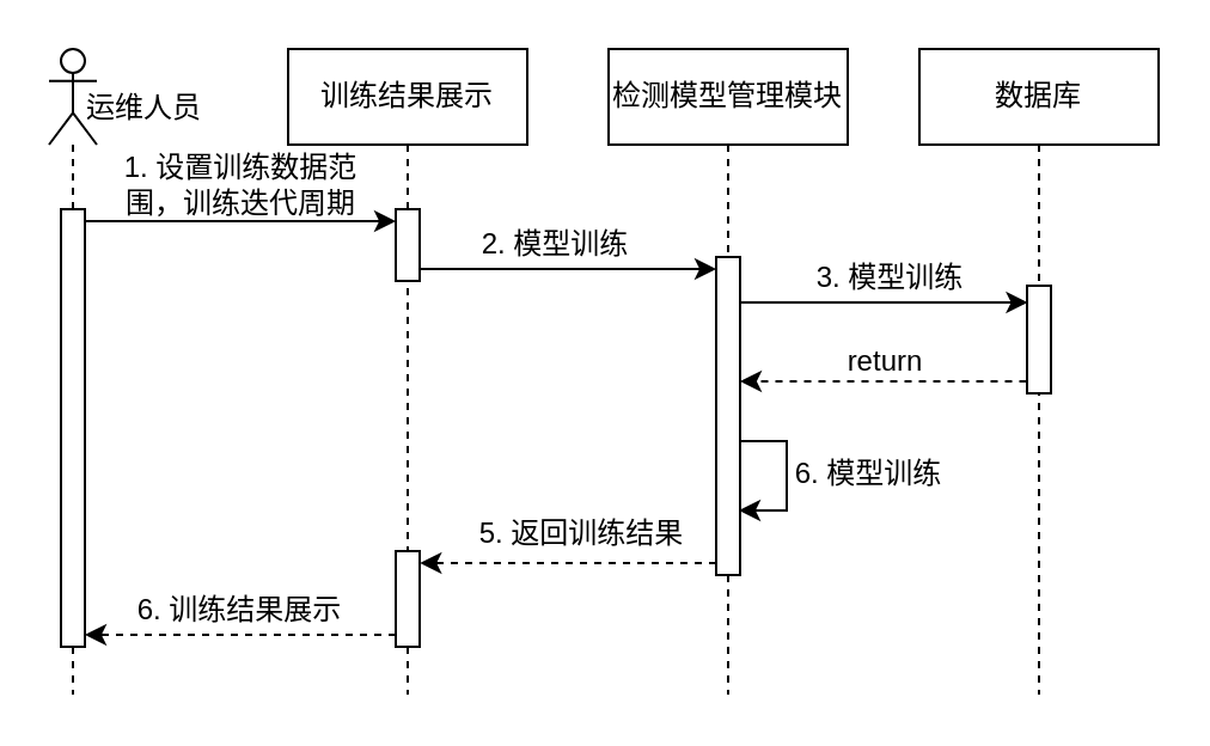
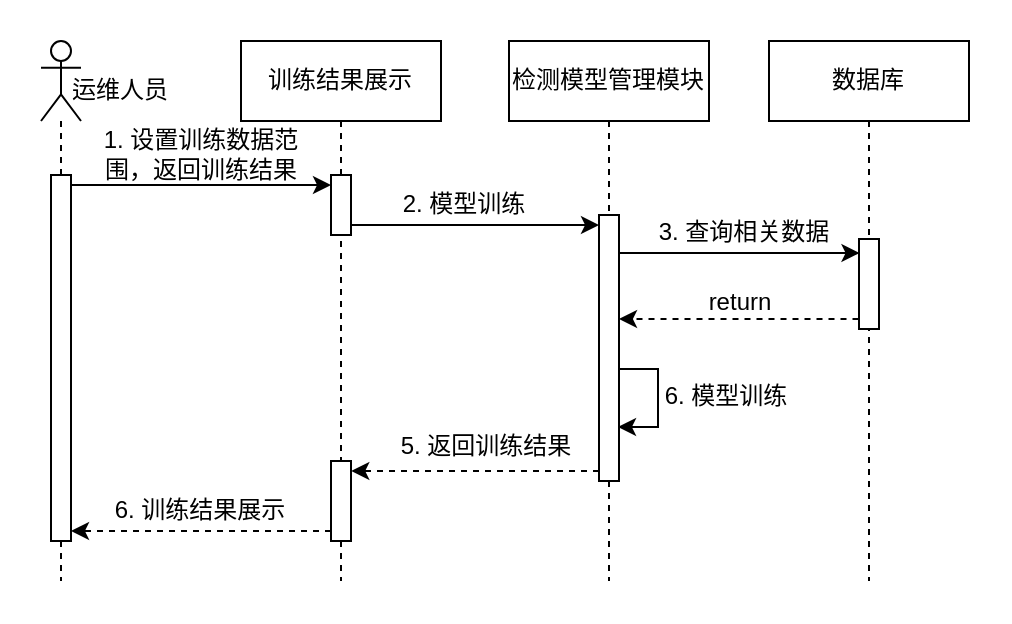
  <mxCell id="0" />
  <mxCell id="1" parent="0" />
  <mxCell id="2" value="训练结果展示" style="shape=umlLifeline;perimeter=lifelinePerimeter;whiteSpace=wrap;html=1;container=1;dropTarget=0;collapsible=0;recursiveResize=0;outlineConnect=0;portConstraint=eastwest;newEdgeStyle={&quot;curved&quot;:0,&quot;rounded&quot;:0};" vertex="1" parent="1"><mxGeometry x="120" y="20" width="100" height="270" as="geometry" /></mxCell>
  <mxCell id="3" value="" style="html=1;points=[[0,0,0,0,5],[0,1,0,0,-5],[1,0,0,0,5],[1,1,0,0,-5]];perimeter=orthogonalPerimeter;outlineConnect=0;targetShapes=umlLifeline;portConstraint=eastwest;newEdgeStyle={&quot;curved&quot;:0,&quot;rounded&quot;:0};" vertex="1" parent="2"><mxGeometry x="45" y="67" width="10" height="30" as="geometry" /></mxCell>
  <mxCell id="4" value="" style="html=1;points=[[0,0,0,0,5],[0,1,0,0,-5],[1,0,0,0,5],[1,1,0,0,-5]];perimeter=orthogonalPerimeter;outlineConnect=0;targetShapes=umlLifeline;portConstraint=eastwest;newEdgeStyle={&quot;curved&quot;:0,&quot;rounded&quot;:0};" vertex="1" parent="2"><mxGeometry x="45" y="210" width="10" height="40" as="geometry" /></mxCell>
  <mxCell id="5" value="" style="shape=umlLifeline;perimeter=lifelinePerimeter;whiteSpace=wrap;html=1;container=1;dropTarget=0;collapsible=0;recursiveResize=0;outlineConnect=0;portConstraint=eastwest;newEdgeStyle={&quot;curved&quot;:0,&quot;rounded&quot;:0};participant=umlActor;" vertex="1" parent="1"><mxGeometry x="20" y="20" width="20" height="270" as="geometry" /></mxCell>
  <mxCell id="6" value="" style="html=1;points=[[0,0,0,0,5],[0,1,0,0,-5],[1,0,0,0,5],[1,1,0,0,-5]];perimeter=orthogonalPerimeter;outlineConnect=0;targetShapes=umlLifeline;portConstraint=eastwest;newEdgeStyle={&quot;curved&quot;:0,&quot;rounded&quot;:0};" vertex="1" parent="5"><mxGeometry x="5" y="67" width="10" height="183" as="geometry" /></mxCell>
  <mxCell id="7" value="检测模型管理模块" style="shape=umlLifeline;perimeter=lifelinePerimeter;whiteSpace=wrap;html=1;container=1;dropTarget=0;collapsible=0;recursiveResize=0;outlineConnect=0;portConstraint=eastwest;newEdgeStyle={&quot;curved&quot;:0,&quot;rounded&quot;:0};" vertex="1" parent="1"><mxGeometry x="254" y="20" width="100" height="270" as="geometry" /></mxCell>
  <mxCell id="8" value="" style="html=1;points=[[0,0,0,0,5],[0,1,0,0,-5],[1,0,0,0,5],[1,1,0,0,-5]];perimeter=orthogonalPerimeter;outlineConnect=0;targetShapes=umlLifeline;portConstraint=eastwest;newEdgeStyle={&quot;curved&quot;:0,&quot;rounded&quot;:0};" vertex="1" parent="7"><mxGeometry x="45" y="87" width="10" height="133" as="geometry" /></mxCell>
  <mxCell id="9" value="数据库" style="shape=umlLifeline;perimeter=lifelinePerimeter;whiteSpace=wrap;html=1;container=1;dropTarget=0;collapsible=0;recursiveResize=0;outlineConnect=0;portConstraint=eastwest;newEdgeStyle={&quot;curved&quot;:0,&quot;rounded&quot;:0};" vertex="1" parent="1"><mxGeometry x="384" y="20" width="100" height="270" as="geometry" /></mxCell>
  <mxCell id="10" value="" style="html=1;points=[[0,0,0,0,5],[0,1,0,0,-5],[1,0,0,0,5],[1,1,0,0,-5]];perimeter=orthogonalPerimeter;outlineConnect=0;targetShapes=umlLifeline;portConstraint=eastwest;newEdgeStyle={&quot;curved&quot;:0,&quot;rounded&quot;:0};" vertex="1" parent="9"><mxGeometry x="45" y="99" width="10" height="45" as="geometry" /></mxCell>
  <mxCell id="11" value="运维人员" style="text;html=1;align=center;verticalAlign=middle;whiteSpace=wrap;rounded=0;" vertex="1" parent="1"><mxGeometry x="30" y="30" width="60" height="30" as="geometry" /></mxCell>
  <mxCell id="12" style="edgeStyle=orthogonalEdgeStyle;rounded=0;orthogonalLoop=1;jettySize=auto;html=1;curved=0;exitX=1;exitY=0;exitDx=0;exitDy=5;exitPerimeter=0;entryX=0;entryY=0;entryDx=0;entryDy=5;entryPerimeter=0;" edge="1" parent="1" source="6" target="3"><mxGeometry relative="1" as="geometry" /></mxCell>
- <mxCell id="13" value="1. 设置训练数据范围，训练迭代周期" style="text;html=1;align=center;verticalAlign=middle;whiteSpace=wrap;rounded=0;" vertex="1" parent="1"><mxGeometry x="42.5" y="62" width="115" height="30" as="geometry" /></mxCell>
+ <mxCell id="13" value="1. 设置训练数据范围，返回训练结果" style="text;html=1;align=center;verticalAlign=middle;whiteSpace=wrap;rounded=0;" vertex="1" parent="1"><mxGeometry x="42.5" y="62" width="115" height="30" as="geometry" /></mxCell>
  <mxCell id="14" style="edgeStyle=orthogonalEdgeStyle;rounded=0;orthogonalLoop=1;jettySize=auto;html=1;curved=0;exitX=1;exitY=1;exitDx=0;exitDy=-5;exitPerimeter=0;entryX=0;entryY=0;entryDx=0;entryDy=5;entryPerimeter=0;" edge="1" parent="1" source="3" target="8"><mxGeometry relative="1" as="geometry" /></mxCell>
  <mxCell id="15" value="2. 模型训练" style="text;html=1;align=center;verticalAlign=middle;whiteSpace=wrap;rounded=0;" vertex="1" parent="1"><mxGeometry x="182" y="87" width="100" height="30" as="geometry" /></mxCell>
  <mxCell id="16" value="" style="endArrow=classic;html=1;rounded=0;" edge="1" parent="1"><mxGeometry width="50" height="50" relative="1" as="geometry"><mxPoint x="308.75" y="126" as="sourcePoint" /><mxPoint x="429.25" y="126" as="targetPoint" /></mxGeometry></mxCell>
- <mxCell id="17" value="3. 模型训练" style="text;html=1;align=center;verticalAlign=middle;whiteSpace=wrap;rounded=0;" vertex="1" parent="1"><mxGeometry x="323.75" y="101" width="96.25" height="30" as="geometry" /></mxCell>
+ <mxCell id="17" value="3. 查询相关数据" style="text;html=1;align=center;verticalAlign=middle;whiteSpace=wrap;rounded=0;" vertex="1" parent="1"><mxGeometry x="323.75" y="101" width="96.25" height="30" as="geometry" /></mxCell>
  <mxCell id="18" value="" style="endArrow=classic;html=1;rounded=0;edgeStyle=orthogonalEdgeStyle;" edge="1" parent="1"><mxGeometry width="50" height="50" relative="1" as="geometry"><mxPoint x="308.5" y="184" as="sourcePoint" /><mxPoint x="308.5" y="213" as="targetPoint" /><Array as="points"><mxPoint x="328.5" y="184" /><mxPoint x="328.5" y="213" /></Array></mxGeometry></mxCell>
  <mxCell id="19" value="6. 模型训练" style="text;html=1;align=center;verticalAlign=middle;whiteSpace=wrap;rounded=0;" vertex="1" parent="1"><mxGeometry x="312.5" y="182.99" width="100" height="30" as="geometry" /></mxCell>
  <mxCell id="20" value="" style="endArrow=classic;html=1;rounded=0;dashed=1;" edge="1" parent="1"><mxGeometry width="50" height="50" relative="1" as="geometry"><mxPoint x="428.75" y="159" as="sourcePoint" /><mxPoint x="309" y="159" as="targetPoint" /></mxGeometry></mxCell>
  <mxCell id="21" value="return" style="text;html=1;align=center;verticalAlign=middle;whiteSpace=wrap;rounded=0;" vertex="1" parent="1"><mxGeometry x="330" y="136" width="80" height="30" as="geometry" /></mxCell>
  <mxCell id="22" value="" style="endArrow=classic;html=1;rounded=0;dashed=1;exitX=0;exitY=1;exitDx=0;exitDy=-5;exitPerimeter=0;" edge="1" parent="1" source="8"><mxGeometry width="50" height="50" relative="1" as="geometry"><mxPoint x="294.88" y="235" as="sourcePoint" /><mxPoint x="175.13" y="235" as="targetPoint" /></mxGeometry></mxCell>
  <mxCell id="23" value="5. 返回训练结果" style="text;html=1;align=center;verticalAlign=middle;whiteSpace=wrap;rounded=0;" vertex="1" parent="1"><mxGeometry x="196.13" y="208" width="93.87" height="30" as="geometry" /></mxCell>
  <mxCell id="24" style="edgeStyle=orthogonalEdgeStyle;rounded=0;orthogonalLoop=1;jettySize=auto;html=1;curved=0;exitX=0;exitY=1;exitDx=0;exitDy=-5;exitPerimeter=0;entryX=1;entryY=1;entryDx=0;entryDy=-5;entryPerimeter=0;dashed=1;" edge="1" parent="1" source="4" target="6"><mxGeometry relative="1" as="geometry" /></mxCell>
  <mxCell id="25" value="6. 训练结果展示" style="text;html=1;align=center;verticalAlign=middle;whiteSpace=wrap;rounded=0;" vertex="1" parent="1"><mxGeometry x="50" y="240" width="100" height="30" as="geometry" /></mxCell>
